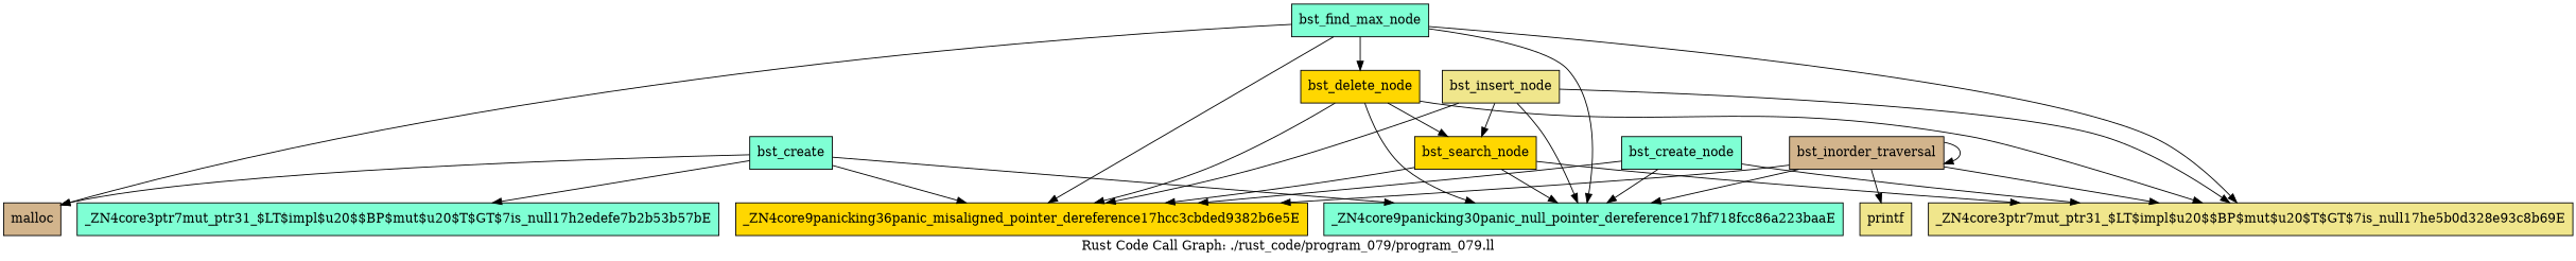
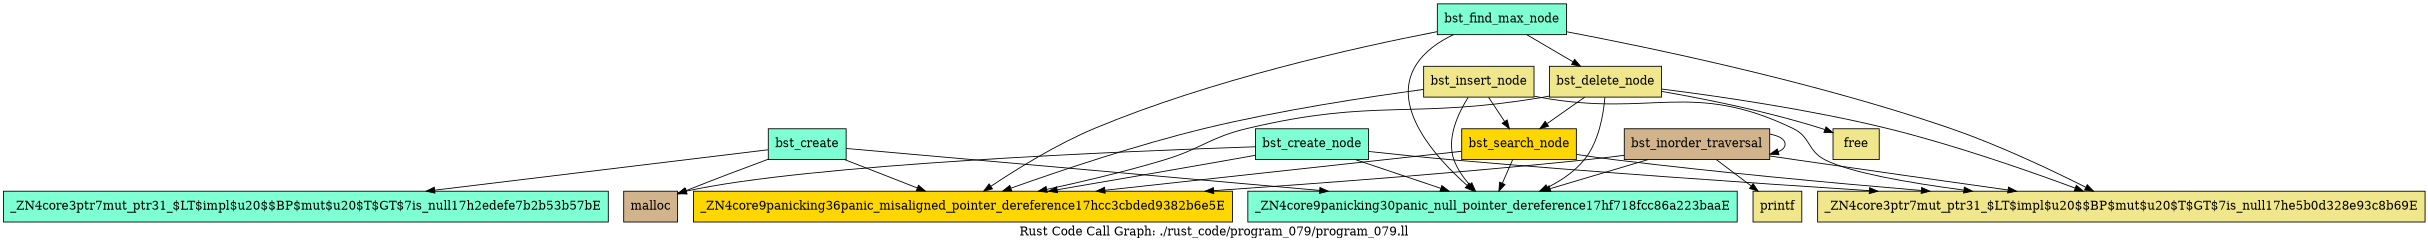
  digraph {
    label="Rust Code Call Graph: ./rust_code/program_079/program_079.ll"
    node [fillcolor=aquamarine shape=record style=filled]
    n1 [label="{_ZN4core3ptr7mut_ptr31_$LT$impl$u20$$BP$mut$u20$T$GT$7is_null17h2edefe7b2b53b57bE}"]
    n2 [fillcolor=khaki label="{_ZN4core3ptr7mut_ptr31_$LT$impl$u20$$BP$mut$u20$T$GT$7is_null17he5b0d328e93c8b69E}"]
    n3 [label="{bst_create}"]
    n4 [fillcolor=tan label="{malloc}"]
    n5 [fillcolor=gold label="{_ZN4core9panicking36panic_misaligned_pointer_dereference17hcc3cbded9382b6e5E}"]
    n6 [label="{_ZN4core9panicking30panic_null_pointer_dereference17hf718fcc86a223baaE}"]
    n7 [label="{bst_create_node}"]
    n8 [fillcolor=gold label="{bst_search_node}"]
    n9 [label="{bst_find_max_node}"]
-   n10 [fillcolor=gold label="{bst_delete_node}"]
+   n10 [fillcolor=khaki label="{bst_delete_node}"]
    n11 [fillcolor=khaki label="{bst_insert_node}"]
    n12 [fillcolor=tan label="{bst_inorder_traversal}"]
    n13 [fillcolor=khaki label="{printf}"]
+   n14 [fillcolor=khaki label="{free}"]
    n3 -> n1
    n3 -> n4
    n3 -> n5
    n3 -> n6
    n7 -> n2
-   n9 -> n4
+   n7 -> n4
    n7 -> n5
    n7 -> n6
    n8 -> n2
    n8 -> n5
    n8 -> n6
    n9 -> n2
    n9 -> n5
    n9 -> n6
    n9 -> n10
    n10 -> n2
    n10 -> n5
    n10 -> n6
    n10 -> n8
+   n10 -> n14
    n11 -> n2
    n11 -> n5
    n11 -> n6
    n11 -> n8
    n12 -> n2
    n12 -> n5
    n12 -> n6
    n12 -> n12
    n12 -> n13
  }
